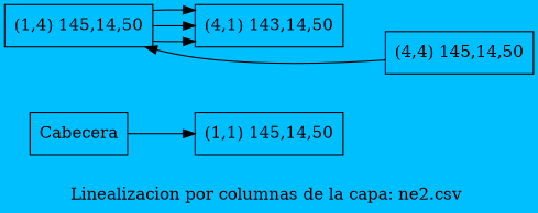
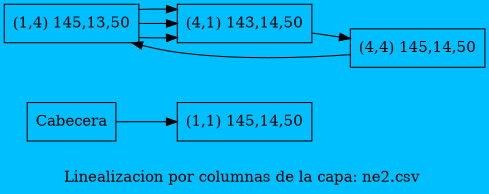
  digraph {
    bgcolor=deepskyblue
    label="Linealizacion por columnas de la capa: ne2.csv "
    rankdir=LR
    node [shape=box]
    Cabecera [with=1.5]
    n2 [label="(1,1) 145,14,50"]
-   n3 [label="(1,4) 145,14,50"]
+   n3 [label="(1,4) 145,13,50"]
    n4 [label="(4,1) 143,14,50"]
    n5 [label="(4,4) 145,14,50"]
    Cabecera -> n2
    n3 -> n4
    n3 -> n4
    n3 -> n4
+   n4 -> n5
    n5 -> n3
  }
